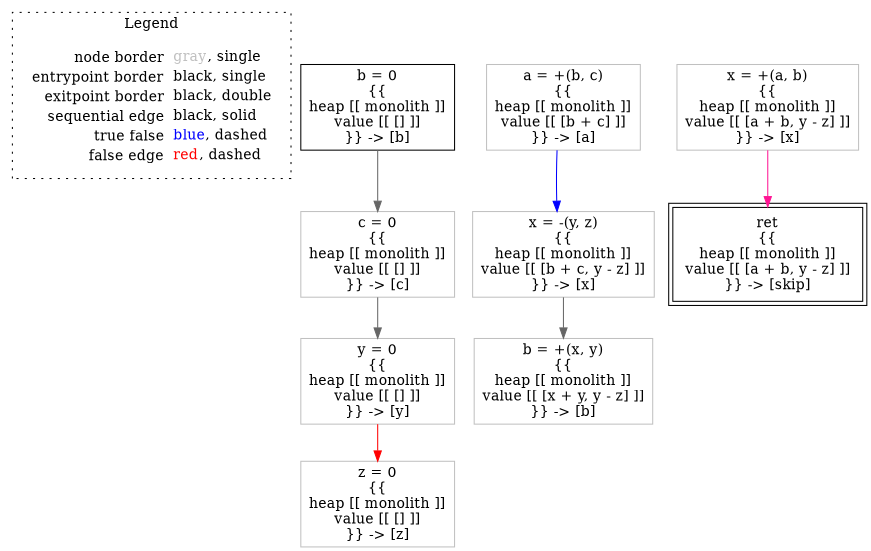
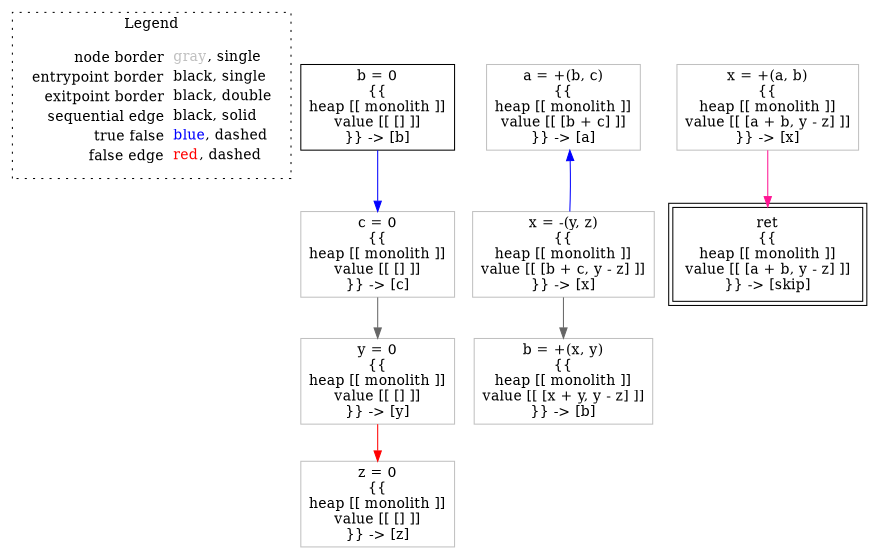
  digraph {
    node [shape=rect color=gray]
    edge [color=blue]
    n1 [label=<<table border="0" cellpadding="2" cellspacing="0" cellborder="0"><tr><td align="right">node border&nbsp;</td><td align="left"><font color="gray">gray</font>, single</td></tr><tr><td align="right">entrypoint border&nbsp;</td><td align="left"><font color="black">black</font>, single</td></tr><tr><td align="right">exitpoint border&nbsp;</td><td align="left"><font color="black">black</font>, double</td></tr><tr><td align="right">sequential edge&nbsp;</td><td align="left"><font color="black">black</font>, solid</td></tr><tr><td align="right">true false&nbsp;</td><td align="left"><font color="blue">blue</font>, dashed</td></tr><tr><td align="right">false edge&nbsp;</td><td align="left"><font color="red">red</font>, dashed</td></tr></table>> shape=plaintext color=""]
    n2 [color=black label=<b = 0<BR/>{{<BR/>heap [[ monolith ]]<BR/>value [[ [] ]]<BR/>}} -&gt; [b]>]
    n3 [label=<c = 0<BR/>{{<BR/>heap [[ monolith ]]<BR/>value [[ [] ]]<BR/>}} -&gt; [c]>]
    n4 [label=<y = 0<BR/>{{<BR/>heap [[ monolith ]]<BR/>value [[ [] ]]<BR/>}} -&gt; [y]>]
    n5 [label=<a = +(b, c)<BR/>{{<BR/>heap [[ monolith ]]<BR/>value [[ [b + c] ]]<BR/>}} -&gt; [a]>]
    n6 [label=<x = -(y, z)<BR/>{{<BR/>heap [[ monolith ]]<BR/>value [[ [b + c, y - z] ]]<BR/>}} -&gt; [x]>]
    n7 [label=<b = +(x, y)<BR/>{{<BR/>heap [[ monolith ]]<BR/>value [[ [x + y, y - z] ]]<BR/>}} -&gt; [b]>]
    n8 [label=<z = 0<BR/>{{<BR/>heap [[ monolith ]]<BR/>value [[ [] ]]<BR/>}} -&gt; [z]>]
    n9 [label=<x = +(a, b)<BR/>{{<BR/>heap [[ monolith ]]<BR/>value [[ [a + b, y - z] ]]<BR/>}} -&gt; [x]>]
    n10 [color=black label=<ret<BR/>{{<BR/>heap [[ monolith ]]<BR/>value [[ [a + b, y - z] ]]<BR/>}} -&gt; [skip]> peripheries=2]
    subgraph cluster_1 {
      label=Legend
      style=dotted
      n1
    }
-   n2 -> n3 [color=gray40]
+   n2 -> n3
    n3 -> n4 [color=gray40]
    n4 -> n8 [color=red]
-   n5 -> n6
+   n6 -> n5
    n6 -> n7 [color=gray40]
    n9 -> n10 [color=deeppink]
  }
